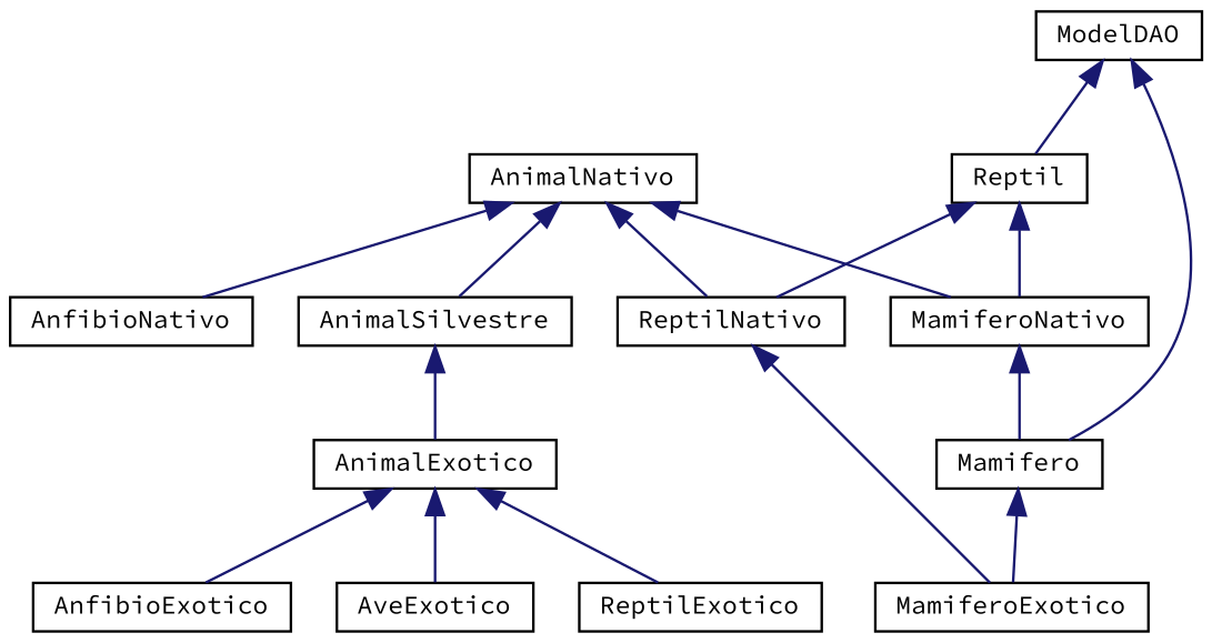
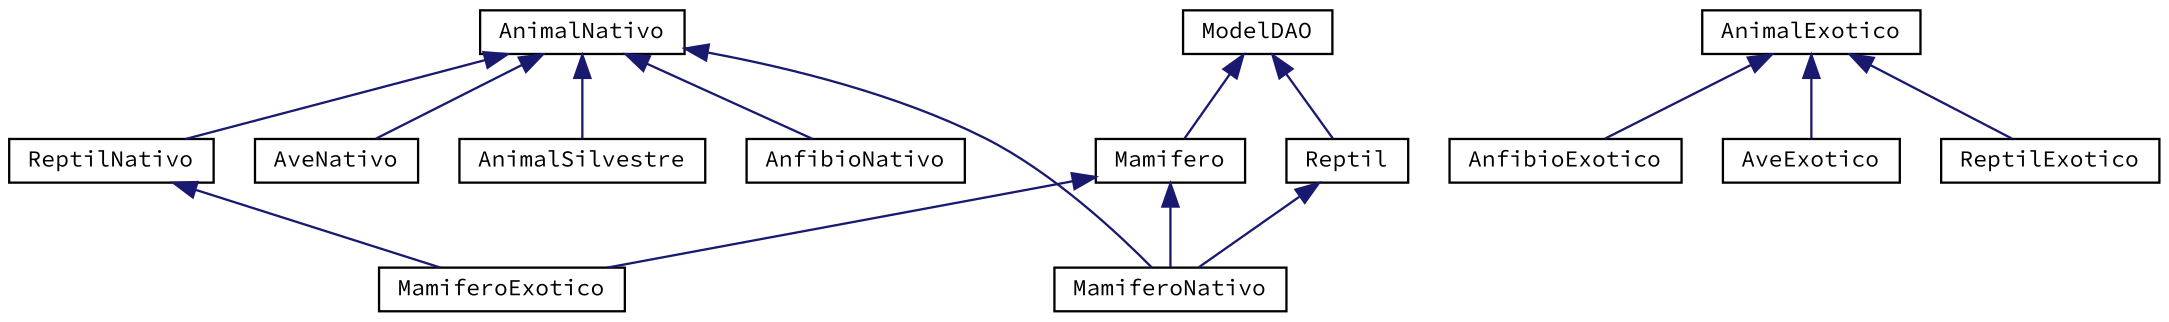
  digraph {
    fontname="Source Code Pro"
    rankdir=TB
    node [color=black fillcolor=white fontname="Source Code Pro" fontsize=10 shape=record style=filled]
    edge [color=midnightblue dir=back fontname="Source Code Pro" fontsize=10 labelfontname=Helvetica labelfontsize=10 style=solid]
    n1 [height=0.2 label=AnimalSilvestre width=0.4]
    n2 [height=0.2 label=AnimalExotico width=0.4]
    n3 [height=0.2 label=AnfibioExotico width=0.4]
    n4 [height=0.2 label=AveExotico width=0.4]
    n5 [height=0.2 label=ReptilExotico width=0.4]
    n6 [height=0.2 label=AnimalNativo width=0.4]
    n7 [height=0.2 label=AnfibioNativo width=0.4]
+   n8 [height=0.2 label=AveNativo width=0.4]
    n9 [height=0.2 label=MamiferoNativo width=0.4]
    n10 [height=0.2 label=ReptilNativo width=0.4]
    n11 [height=0.2 label=MamiferoExotico width=0.4]
    n12 [height=0.2 label=ModelDAO width=0.4]
    n13 [height=0.2 label=Mamifero width=0.4]
    n14 [height=0.2 label=Reptil width=0.4]
-   n1 -> n2
    n2 -> n3
    n2 -> n4
    n2 -> n5
    n6 -> n1
    n6 -> n7
+   n6 -> n8
    n6 -> n9
    n6 -> n10
    n10 -> n11
    n12 -> n13
    n12 -> n14
-   n9 -> n13
+   n13 -> n9
    n13 -> n11
    n14 -> n9
-   n14 -> n10
  }
